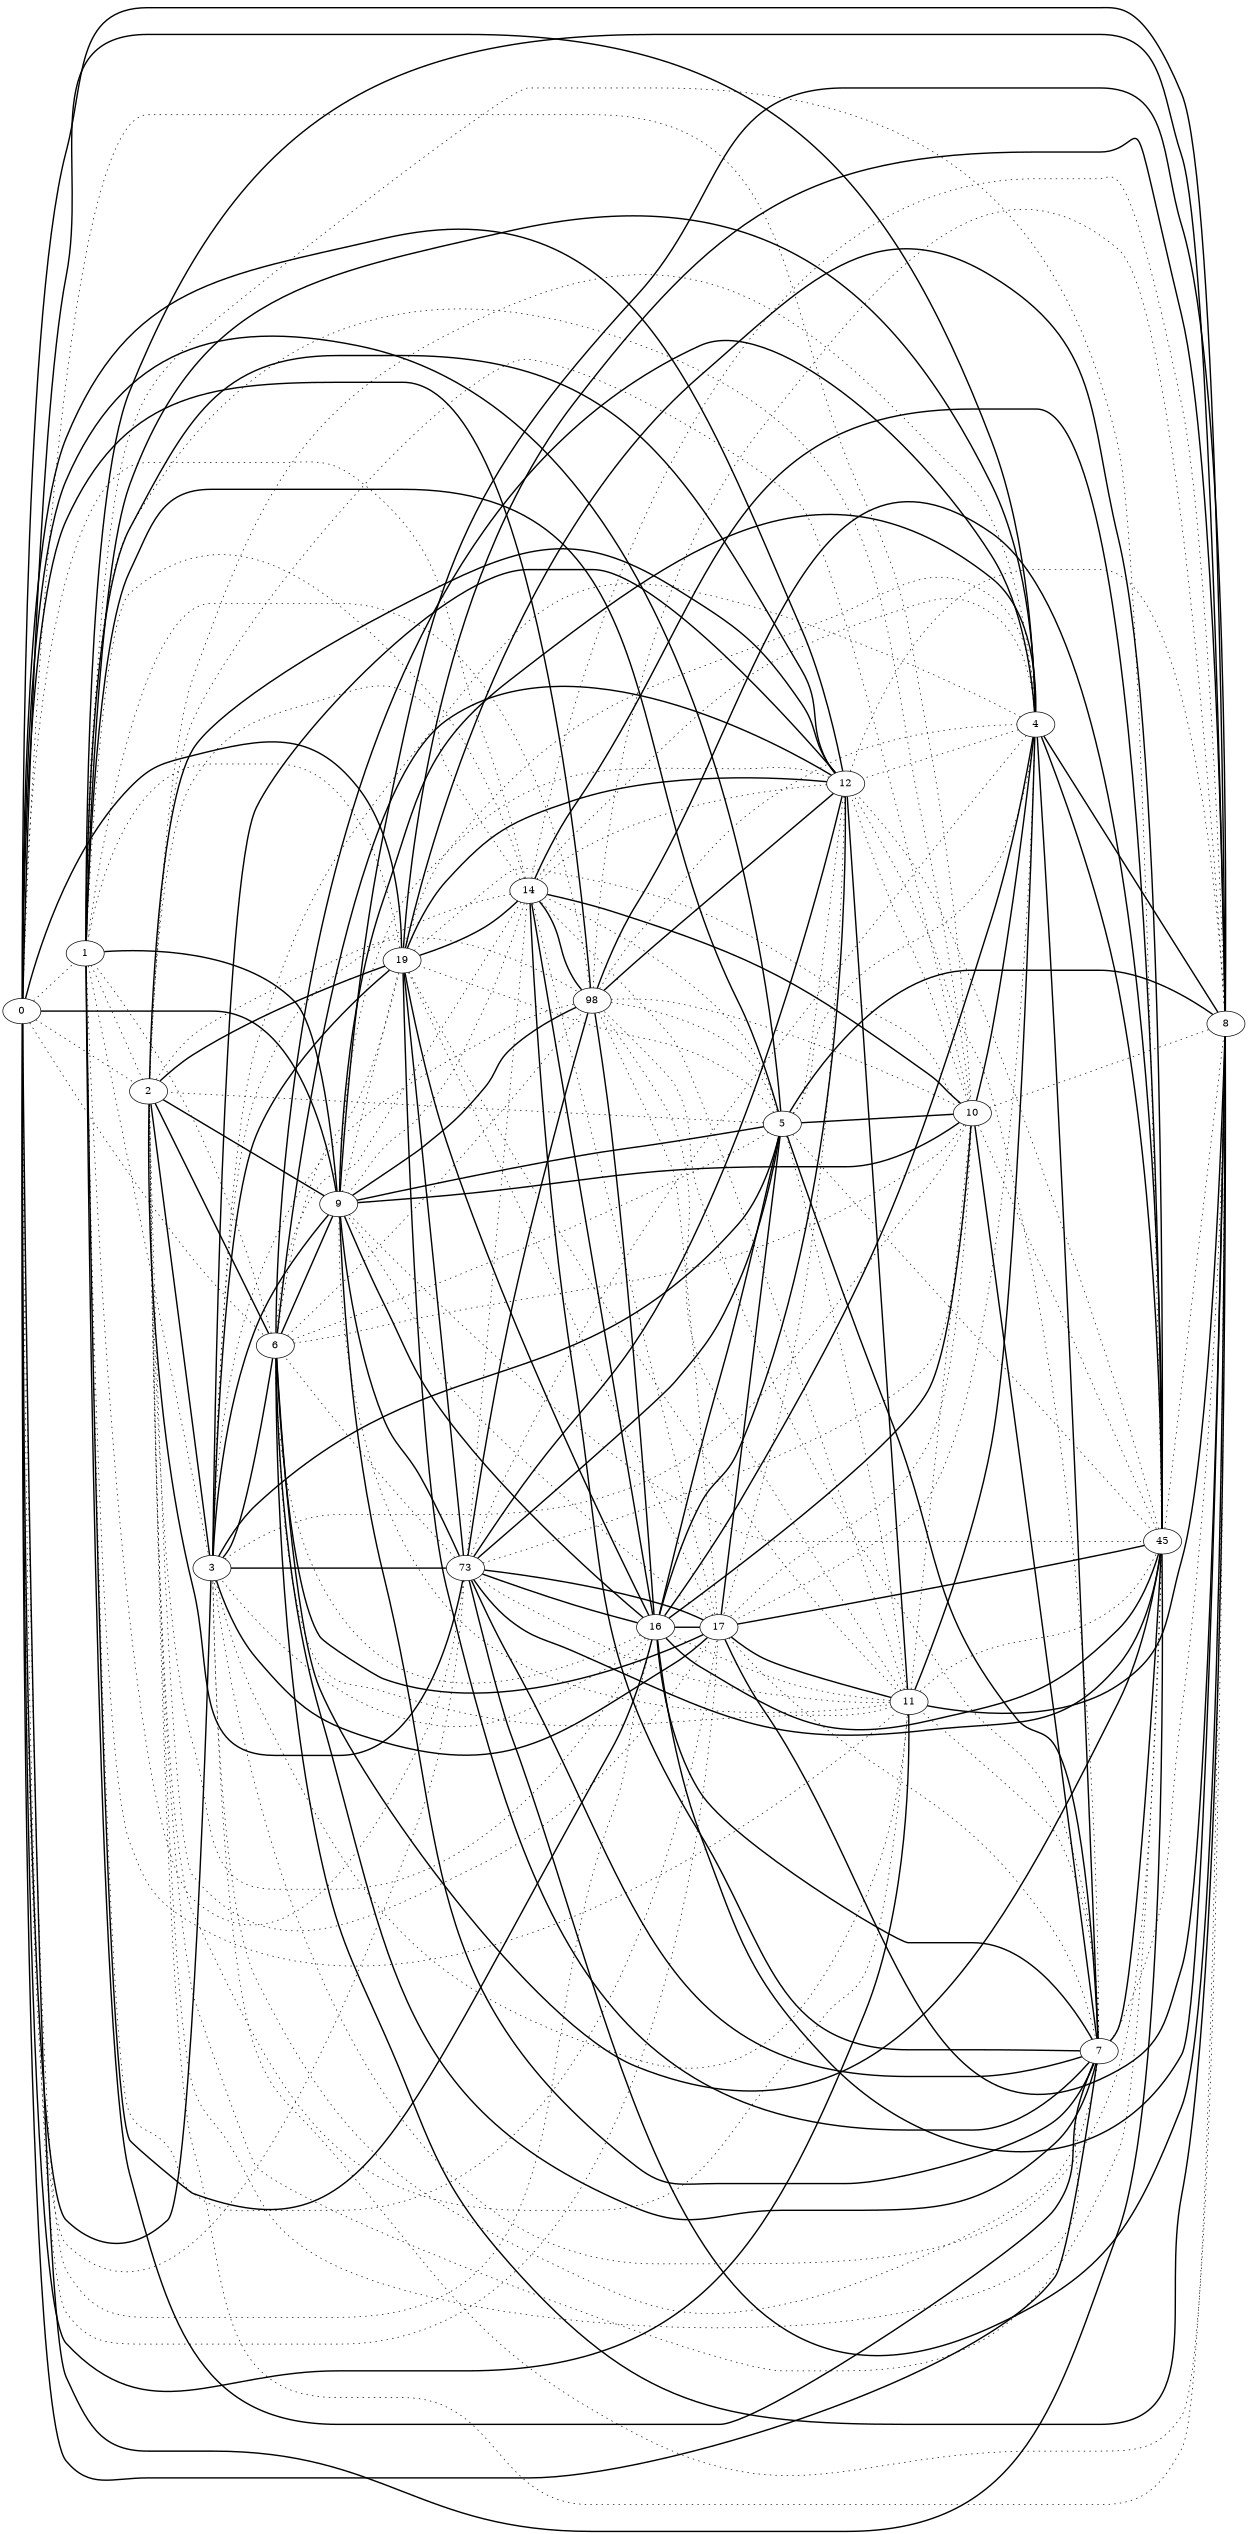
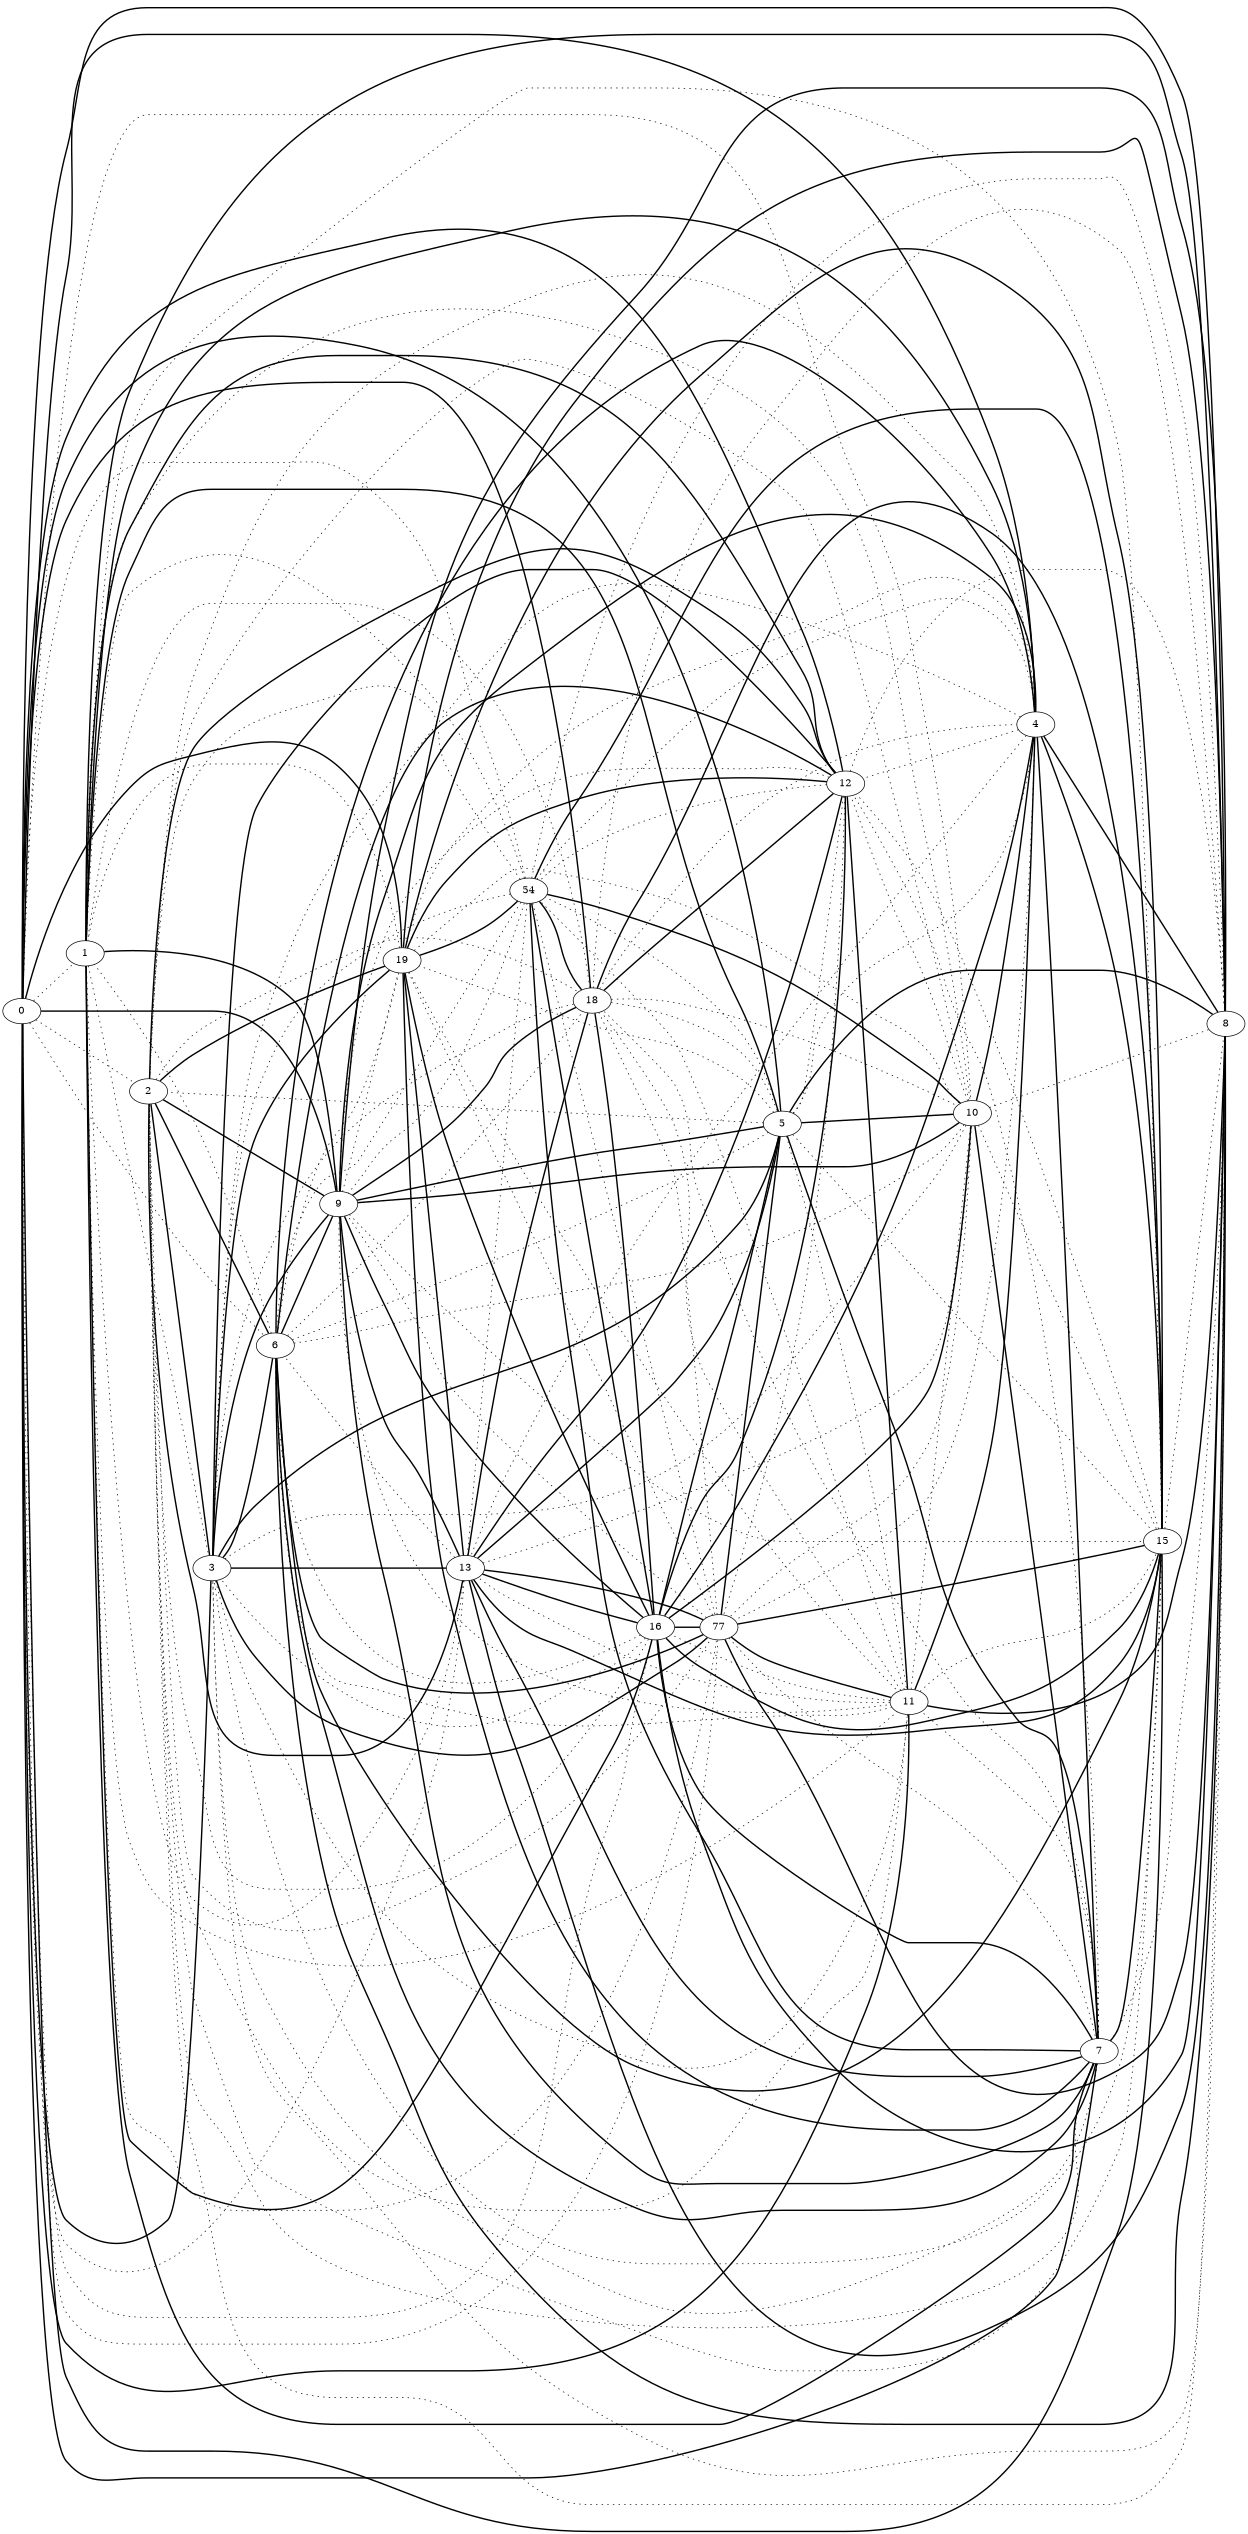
  graph {
    rankdir=LR
    edge [style=dotted]
    0
    1
    2
    3
    4
    5
    6
    7
    8
    10
    11
-   15 [label=45]
+   15
    16
-   17
-   18 [label=98]
+   17 [label=77]
+   18
    12
-   14
+   14 [label=54]
    9
-   13 [label=73]
+   13
    19
    0 -- 1
    0 -- 2
    0 -- 3 [style=bold]
    0 -- 4 [style=bold]
    0 -- 5 [style=bold]
    0 -- 6
    0 -- 7 [style=bold]
    0 -- 8 [style=bold]
    0 -- 10
    0 -- 11 [style=bold]
    0 -- 15 [style=bold]
    0 -- 16
    0 -- 17
    0 -- 18 [style=bold]
-   1 -- 2
    1 -- 3
    1 -- 4 [style=bold]
    1 -- 7 [style=bold]
    1 -- 8 [style=bold]
    1 -- 10
    1 -- 11
    1 -- 15
    1 -- 16 [style=bold]
    1 -- 17
    1 -- 12 [style=bold]
    1 -- 14
    2 -- 3 [style=bold]
    2 -- 4
    2 -- 6 [style=bold]
    2 -- 11
    2 -- 17
    2 -- 18
    3 -- 6 [style=bold]
    3 -- 8
    3 -- 17 [style=bold]
    3 -- 18
    3 -- 9 [style=bold]
    3 -- 13 [style=bold]
    4 -- 3
    4 -- 7 [style=bold]
    4 -- 8 [style=bold]
    4 -- 11 [style=bold]
    4 -- 15 [style=bold]
    4 -- 16 [style=bold]
    4 -- 17
    4 -- 12
    4 -- 9 [style=bold]
    4 -- 13
    5 -- 1 [style=bold]
    5 -- 2
    5 -- 3 [style=bold]
    5 -- 4
    5 -- 7 [style=bold]
    5 -- 8 [style=bold]
    5 -- 11
    5 -- 15
    5 -- 12
    5 -- 14
    5 -- 9 [style=bold]
    5 -- 13 [style=bold]
    5 -- 19
    6 -- 1
    6 -- 4 [style=bold]
    6 -- 5
    6 -- 7 [style=bold]
    6 -- 8 [style=bold]
    6 -- 10
    6 -- 11
    6 -- 15 [style=bold]
    6 -- 18
    6 -- 12 [style=bold]
    6 -- 9 [style=bold]
    7 -- 2
    7 -- 3
    7 -- 8
    7 -- 11
    7 -- 15 [style=bold]
    7 -- 16 [style=bold]
    7 -- 18
    7 -- 12
    8 -- 2
    8 -- 11 [style=bold]
    10 -- 2
    10 -- 3
    10 -- 4 [style=bold]
    10 -- 5 [style=bold]
    10 -- 7 [style=bold]
    10 -- 8
    10 -- 15
    10 -- 17
    10 -- 12
    11 -- 3
    11 -- 10
    11 -- 15
    11 -- 16
    11 -- 17 [style=bold]
    11 -- 18
    11 -- 14
    11 -- 13
    15 -- 2
    15 -- 3
    15 -- 8
    15 -- 17 [style=bold]
    15 -- 18 [style=bold]
    15 -- 12
    15 -- 14 [style=bold]
    16 -- 2
    16 -- 3
    16 -- 5 [style=bold]
    16 -- 6
    16 -- 8 [style=bold]
    16 -- 10 [style=bold]
    16 -- 15 [style=bold]
    16 -- 17 [style=bold]
    16 -- 14 [style=bold]
    16 -- 9 [style=bold]
    16 -- 13 [style=bold]
    17 -- 5 [style=bold]
    17 -- 6 [style=bold]
    17 -- 7
    17 -- 8 [style=bold]
    17 -- 18
    17 -- 9
    17 -- 13 [style=bold]
    17 -- 19
    18 -- 1
    18 -- 4
    18 -- 5
    18 -- 8
    18 -- 10
    18 -- 16 [style=bold]
    12 -- 0 [style=bold]
    12 -- 2 [style=bold]
    12 -- 3 [style=bold]
    12 -- 8
    12 -- 11 [style=bold]
    12 -- 16 [style=bold]
    12 -- 17
    12 -- 18 [style=bold]
    12 -- 14
    12 -- 9
    14 -- 0
    14 -- 2
    14 -- 3
    14 -- 4
    14 -- 6
    14 -- 7 [style=bold]
    14 -- 8
    14 -- 10 [style=bold]
    14 -- 17
    14 -- 18 [style=bold]
    14 -- 9
    14 -- 19 [style=bold]
    9 -- 0 [style=bold]
    9 -- 1 [style=bold]
    9 -- 2 [style=bold]
    9 -- 7 [style=bold]
    9 -- 8 [style=bold]
    9 -- 10 [style=bold]
    9 -- 11
    9 -- 15
    9 -- 18 [style=bold]
    9 -- 13 [style=bold]
    9 -- 19
    13 -- 0
    13 -- 1
    13 -- 2 [style=bold]
    13 -- 6
    13 -- 7 [style=bold]
    13 -- 8 [style=bold]
    13 -- 10
    13 -- 15 [style=bold]
    13 -- 18 [style=bold]
    13 -- 12 [style=bold]
    13 -- 14
    19 -- 0 [style=bold]
    19 -- 1
    19 -- 2 [style=bold]
    19 -- 3 [style=bold]
    19 -- 4
    19 -- 6
    19 -- 7 [style=bold]
    19 -- 8 [style=bold]
    19 -- 10
    19 -- 11
    19 -- 15 [style=bold]
    19 -- 16 [style=bold]
    19 -- 12 [style=bold]
    19 -- 13 [style=bold]
  }
